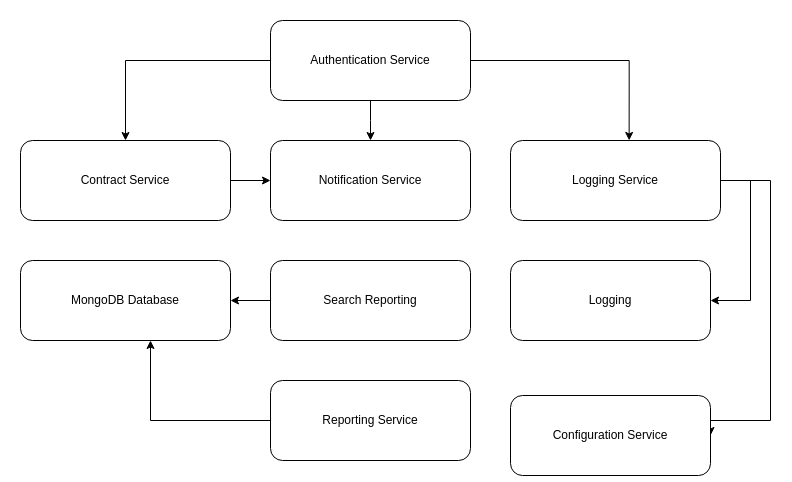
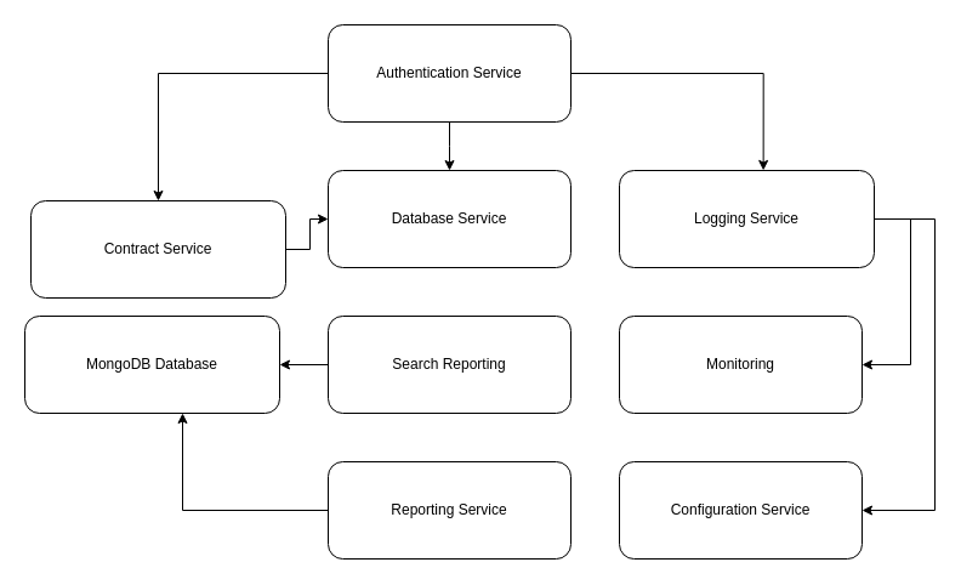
  <mxCell id="0" />
  <mxCell id="1" parent="0" />
  <mxCell id="2" style="edgeStyle=orthogonalEdgeStyle;rounded=0;orthogonalLoop=1;jettySize=auto;html=1;exitX=0.5;exitY=1;exitDx=0;exitDy=0;entryX=0.5;entryY=0;entryDx=0;entryDy=0;" edge="1" parent="1" source="3"><mxGeometry relative="1" as="geometry"><mxPoint x="370" y="140" as="targetPoint" /></mxGeometry></mxCell>
  <mxCell id="3" value="&lt;div&gt;Authentication Service&lt;/div&gt;" style="rounded=1;whiteSpace=wrap;html=1;fontSize=12;glass=0;strokeWidth=1;shadow=0;" parent="1" vertex="1"><mxGeometry x="270" y="20" width="200" height="80" as="geometry" /></mxCell>
  <mxCell id="4" style="edgeStyle=orthogonalEdgeStyle;rounded=0;orthogonalLoop=1;jettySize=auto;html=1;entryX=0.565;entryY=-0.001;entryDx=0;entryDy=0;exitX=1;exitY=0.5;exitDx=0;exitDy=0;entryPerimeter=0;" edge="1" parent="1" source="3" target="12"><mxGeometry relative="1" as="geometry"><mxPoint x="470" y="180" as="sourcePoint" /></mxGeometry></mxCell>
  <mxCell id="5" value="&lt;div&gt;MongoDB Database&lt;/div&gt;" style="rounded=1;whiteSpace=wrap;html=1;fontSize=12;glass=0;strokeWidth=1;shadow=0;" vertex="1" parent="1"><mxGeometry x="20" y="260" width="210" height="80" as="geometry" /></mxCell>
  <mxCell id="6" value="" style="edgeStyle=orthogonalEdgeStyle;rounded=0;orthogonalLoop=1;jettySize=auto;html=1;" edge="1" parent="1" source="7" target="9"><mxGeometry relative="1" as="geometry" /></mxCell>
- <mxCell id="7" value="Contract Service" style="rounded=1;whiteSpace=wrap;html=1;fontSize=12;glass=0;strokeWidth=1;shadow=0;" vertex="1" parent="1"><mxGeometry x="20" y="140" width="210" height="80" as="geometry" /></mxCell>
+ <mxCell id="7" value="Contract Service" style="rounded=1;whiteSpace=wrap;html=1;fontSize=12;glass=0;strokeWidth=1;shadow=0;" vertex="1" parent="1"><mxGeometry x="25" y="165" width="210" height="80" as="geometry" /></mxCell>
  <mxCell id="8" value="" style="edgeStyle=orthogonalEdgeStyle;rounded=0;orthogonalLoop=1;jettySize=auto;html=1;exitX=0;exitY=0.5;exitDx=0;exitDy=0;" edge="1" parent="1" source="3" target="7"><mxGeometry relative="1" as="geometry"><mxPoint x="260" y="60" as="sourcePoint" /></mxGeometry></mxCell>
- <mxCell id="9" value="Notification Service" style="rounded=1;whiteSpace=wrap;html=1;fontSize=12;glass=0;strokeWidth=1;shadow=0;" vertex="1" parent="1"><mxGeometry x="270" y="140" width="200" height="80" as="geometry" /></mxCell>
+ <mxCell id="9" value="Database Service" style="rounded=1;whiteSpace=wrap;html=1;fontSize=12;glass=0;strokeWidth=1;shadow=0;" vertex="1" parent="1"><mxGeometry x="270" y="140" width="200" height="80" as="geometry" /></mxCell>
  <mxCell id="10" style="edgeStyle=orthogonalEdgeStyle;rounded=0;orthogonalLoop=1;jettySize=auto;html=1;exitX=1;exitY=0.5;exitDx=0;exitDy=0;entryX=1;entryY=0.5;entryDx=0;entryDy=0;" edge="1" parent="1" source="12" target="14"><mxGeometry relative="1" as="geometry"><mxPoint x="750" y="300" as="targetPoint" /><Array as="points"><mxPoint x="750" y="180" /><mxPoint x="750" y="300" /></Array></mxGeometry></mxCell>
  <mxCell id="11" style="edgeStyle=orthogonalEdgeStyle;rounded=0;orthogonalLoop=1;jettySize=auto;html=1;exitX=1;exitY=0.5;exitDx=0;exitDy=0;entryX=1;entryY=0.5;entryDx=0;entryDy=0;" edge="1" parent="1" source="12" target="13"><mxGeometry relative="1" as="geometry"><mxPoint x="770" y="460" as="targetPoint" /><Array as="points"><mxPoint x="770" y="180" /><mxPoint x="770" y="420" /></Array></mxGeometry></mxCell>
  <mxCell id="12" value="Logging Service" style="rounded=1;whiteSpace=wrap;html=1;fontSize=12;glass=0;strokeWidth=1;shadow=0;" vertex="1" parent="1"><mxGeometry x="510" y="140" width="210" height="80" as="geometry" /></mxCell>
- <mxCell id="13" value="Configuration Service" style="rounded=1;whiteSpace=wrap;html=1;fontSize=12;glass=0;strokeWidth=1;shadow=0;" vertex="1" parent="1"><mxGeometry x="510" y="395" width="200" height="80" as="geometry" /></mxCell>
- <mxCell id="14" value="&lt;div&gt;Logging&lt;/div&gt;" style="rounded=1;whiteSpace=wrap;html=1;fontSize=12;glass=0;strokeWidth=1;shadow=0;" vertex="1" parent="1"><mxGeometry x="510" y="260" width="200" height="80" as="geometry" /></mxCell>
+ <mxCell id="13" value="Configuration Service" style="rounded=1;whiteSpace=wrap;html=1;fontSize=12;glass=0;strokeWidth=1;shadow=0;" vertex="1" parent="1"><mxGeometry x="510" y="380" width="200" height="80" as="geometry" /></mxCell>
+ <mxCell id="14" value="&lt;div&gt;Monitoring&lt;/div&gt;" style="rounded=1;whiteSpace=wrap;html=1;fontSize=12;glass=0;strokeWidth=1;shadow=0;" vertex="1" parent="1"><mxGeometry x="510" y="260" width="200" height="80" as="geometry" /></mxCell>
  <mxCell id="15" value="" style="edgeStyle=orthogonalEdgeStyle;rounded=0;orthogonalLoop=1;jettySize=auto;html=1;" edge="1" parent="1" source="16" target="5"><mxGeometry relative="1" as="geometry" /></mxCell>
  <mxCell id="16" value="Search Reporting" style="rounded=1;whiteSpace=wrap;html=1;fontSize=12;glass=0;strokeWidth=1;shadow=0;" vertex="1" parent="1"><mxGeometry x="270" y="260" width="200" height="80" as="geometry" /></mxCell>
  <mxCell id="17" value="Reporting Service" style="rounded=1;whiteSpace=wrap;html=1;fontSize=12;glass=0;strokeWidth=1;shadow=0;" vertex="1" parent="1"><mxGeometry x="270" y="380" width="200" height="80" as="geometry" /></mxCell>
  <mxCell id="18" value="" style="endArrow=classic;html=1;rounded=0;exitX=0;exitY=0.5;exitDx=0;exitDy=0;" edge="1" parent="1" source="17"><mxGeometry width="50" height="50" relative="1" as="geometry"><mxPoint x="390" y="490" as="sourcePoint" /><mxPoint x="150" y="340" as="targetPoint" /><Array as="points"><mxPoint x="150" y="420" /></Array></mxGeometry></mxCell>
